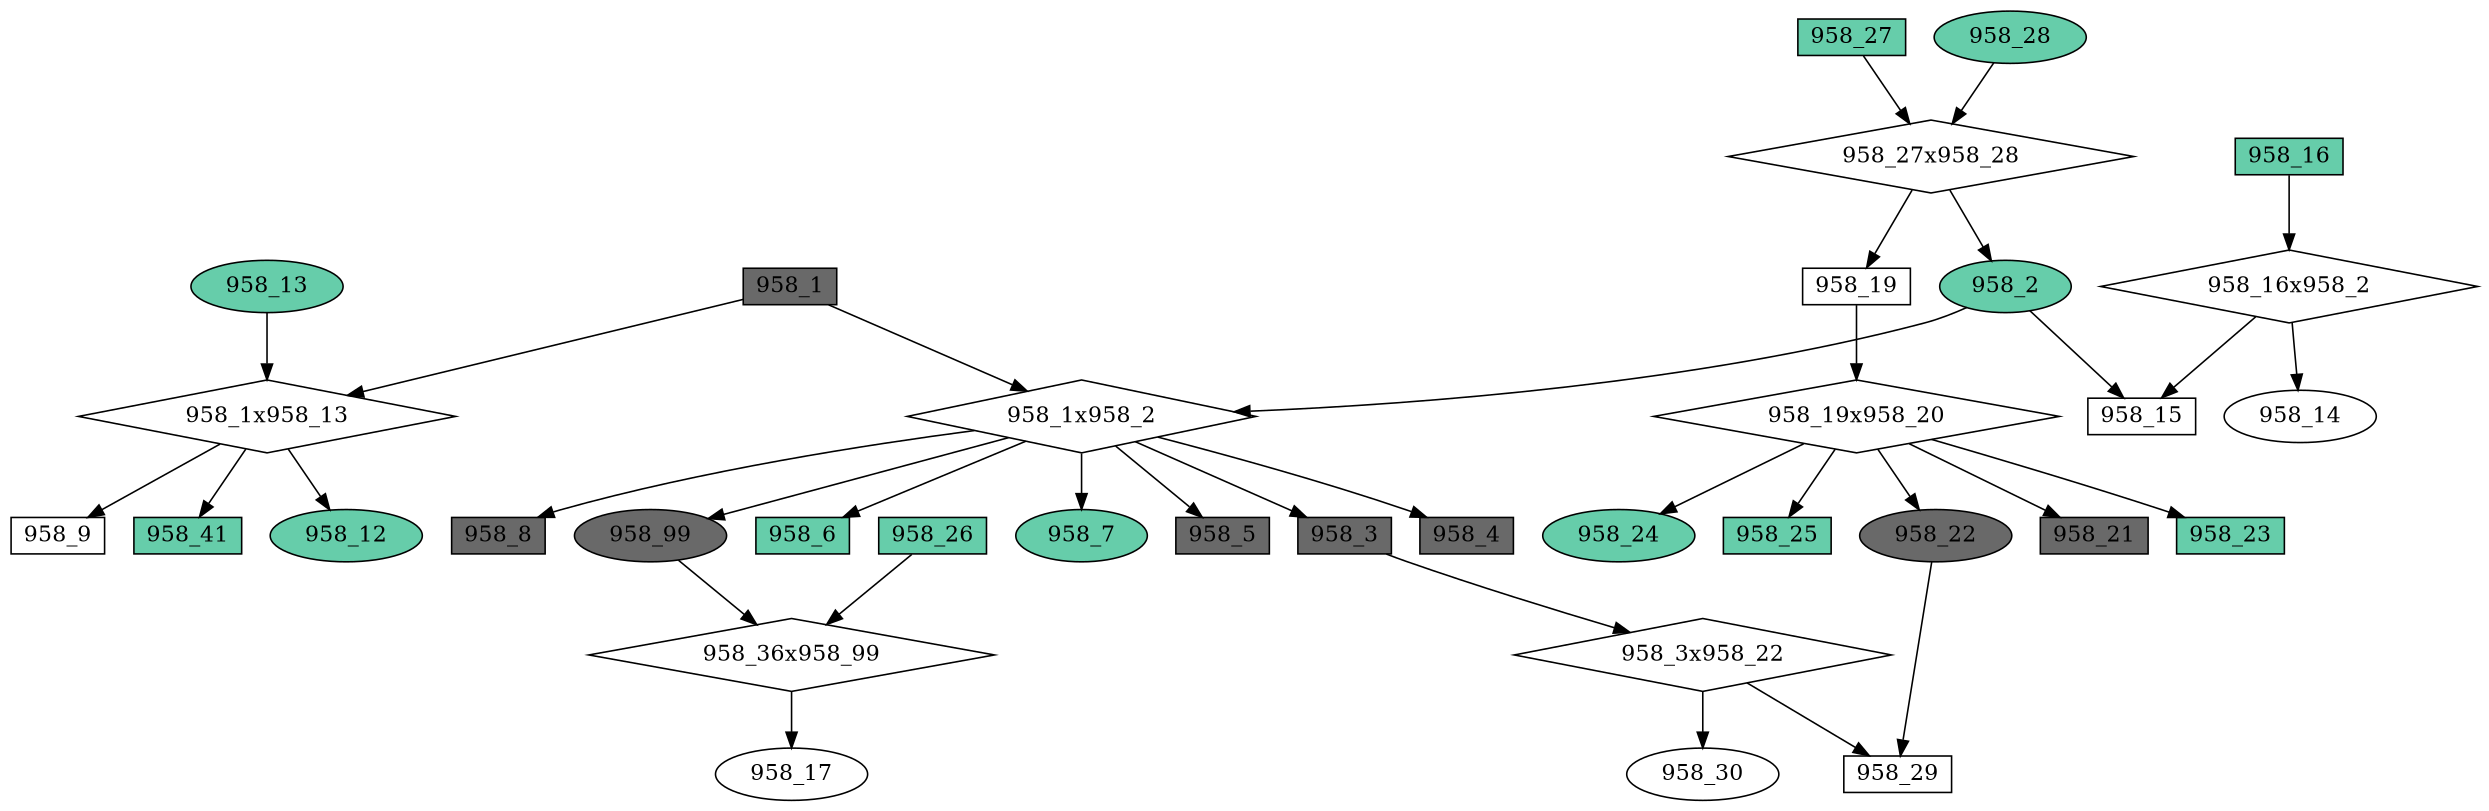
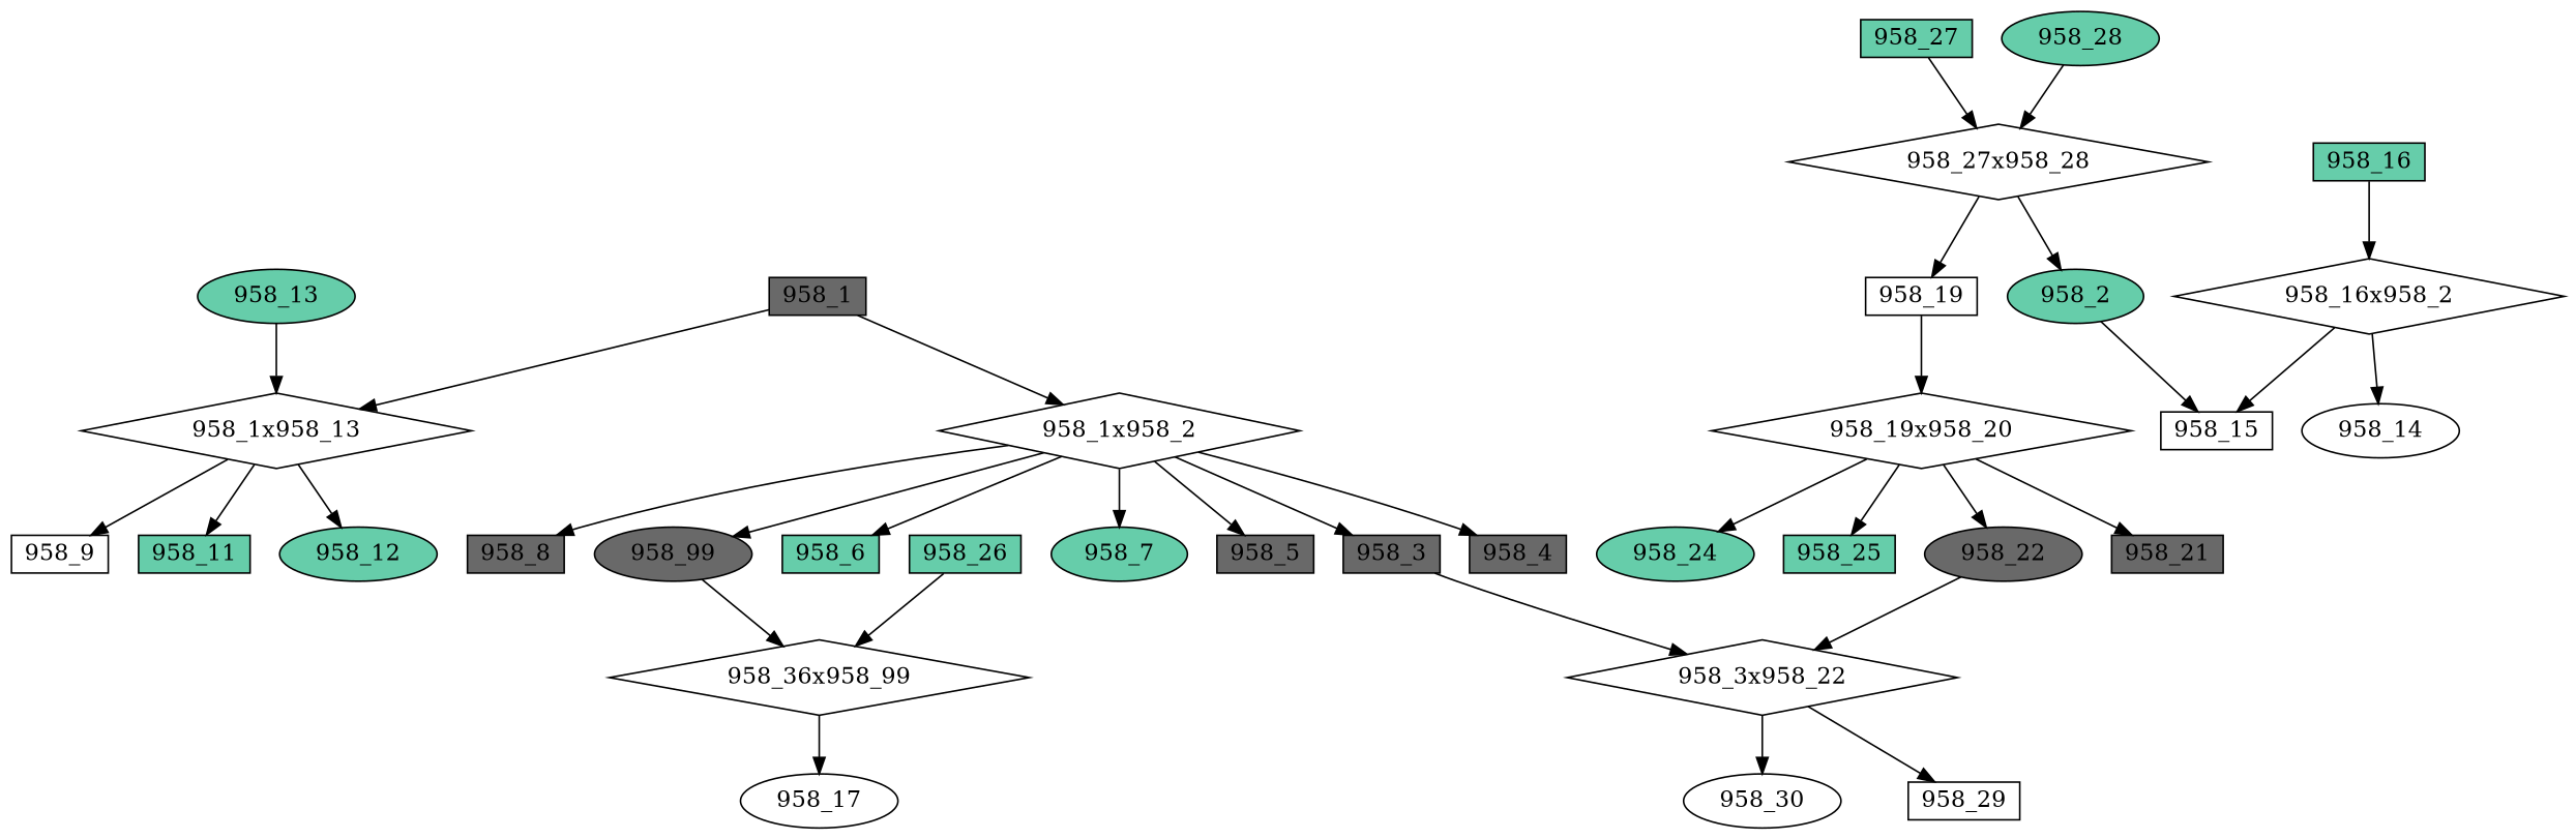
  digraph {
    node [fillcolor=aquamarine3 fontcolor=black regular=0 shape=box style=filled]
    "958_9" [fillcolor=white height=0.3 width=0.5]
    "958_1x958_13" [height=.1 shape=diamond width=.1 fillcolor="" fontcolor="" regular="" style=""]
-   "958_11" [height=0.3 width=0.5 label="958_41"]
+   "958_11" [height=0.3 width=0.5]
    "958_12" [height=0.3 shape=ellipse width=0.5]
    "958_15" [fillcolor=white height=0.3 width=0.5]
    "958_16x958_2" [height=.1 shape=diamond width=.1 fillcolor="" fontcolor="" regular="" style=""]
    "958_14" [fillcolor=white height=0.3 shape=ellipse width=0.5]
    "958_29" [fillcolor=white height=0.3 width=0.5]
    "958_3x958_22" [height=.1 shape=diamond width=.1 fillcolor="" fontcolor="" regular="" style=""]
    "958_30" [fillcolor=white height=0.3 shape=ellipse width=0.5]
    "958_4" [fillcolor=dimgrey height=0.3 width=0.5]
    "958_1x958_2" [height=.1 shape=diamond width=.1 fillcolor="" fontcolor="" regular="" style=""]
    "958_8" [fillcolor=dimgrey height=0.3 width=0.5]
    "958_3" [fillcolor=dimgrey height=0.3 width=0.5]
    "958_6" [height=0.3 width=0.5]
    "958_7" [height=0.3 shape=ellipse width=0.5]
    "958_99" [fillcolor=dimgrey height=0.3 shape=ellipse width=0.5]
    "958_5" [fillcolor=dimgrey height=0.3 width=0.5]
    n19 [height=.1 label="958_36x958_99" shape=diamond width=.1 fillcolor="" fontcolor="" regular="" style=""]
    "958_1" [fillcolor=dimgrey height=0.3 width=0.5]
    "958_2" [height=0.3 shape=ellipse width=0.5]
    "958_27x958_28" [height=.1 shape=diamond width=.1 fillcolor="" fontcolor="" regular="" style=""]
    "958_19" [fillcolor=white height=0.3 width=0.5]
    "958_19x958_20" [height=.1 shape=diamond width=.1 fillcolor="" fontcolor="" regular="" style=""]
    "958_13" [height=0.3 shape=ellipse width=0.5]
    "958_16" [height=0.3 width=0.5]
    "958_26" [height=0.3 width=0.5]
    "958_17" [fillcolor=white height=0.3 shape=ellipse width=0.5]
    "958_27" [height=0.3 width=0.5]
    "958_28" [height=0.3 shape=ellipse width=0.5]
    "958_21" [fillcolor=dimgrey height=0.3 width=0.5]
-   "958_23" [height=0.3 width=0.5]
    "958_24" [height=0.3 shape=ellipse width=0.5]
    "958_25" [height=0.3 width=0.5]
    "958_22" [fillcolor=dimgrey height=0.3 shape=ellipse width=0.5]
    "958_1x958_13" -> "958_9"
    "958_1x958_13" -> "958_11"
    "958_1x958_13" -> "958_12"
    "958_16x958_2" -> "958_15"
    "958_16x958_2" -> "958_14"
    "958_3x958_22" -> "958_29"
    "958_3x958_22" -> "958_30"
    "958_1x958_2" -> "958_4"
    "958_1x958_2" -> "958_8"
    "958_1x958_2" -> "958_3"
    "958_1x958_2" -> "958_6"
    "958_1x958_2" -> "958_7"
    "958_1x958_2" -> "958_99"
    "958_1x958_2" -> "958_5"
    "958_3" -> "958_3x958_22"
    "958_99" -> n19
    n19 -> "958_17"
    "958_1" -> "958_1x958_13"
    "958_1" -> "958_1x958_2"
    "958_2" -> "958_15"
-   "958_2" -> "958_1x958_2"
    "958_27x958_28" -> "958_2"
    "958_27x958_28" -> "958_19"
    "958_19" -> "958_19x958_20"
    "958_19x958_20" -> "958_21"
-   "958_19x958_20" -> "958_23"
    "958_19x958_20" -> "958_24"
    "958_19x958_20" -> "958_25"
    "958_19x958_20" -> "958_22"
    "958_13" -> "958_1x958_13"
    "958_16" -> "958_16x958_2"
    "958_26" -> n19
    "958_27" -> "958_27x958_28"
    "958_28" -> "958_27x958_28"
-   "958_22" -> "958_29"
+   "958_22" -> "958_3x958_22"
  }
